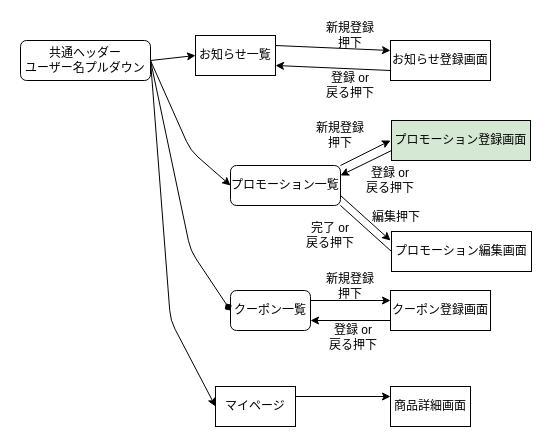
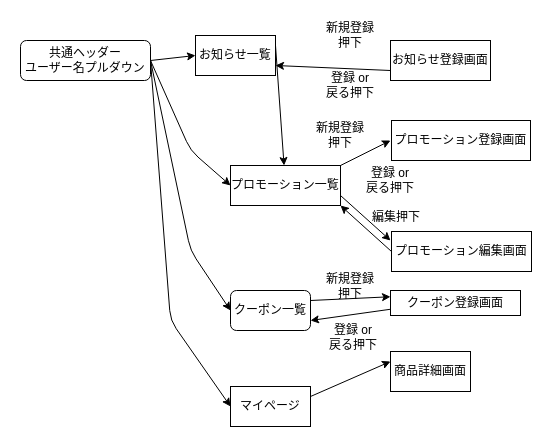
  <mxCell id="0" />
  <mxCell id="1" parent="0" />
  <mxCell id="2" value="共通ヘッダー&lt;br&gt;ユーザー名プルダウン" style="whiteSpace=wrap;html=1;align=center;rounded=1;" vertex="1" parent="1"><mxGeometry x="20" y="40" width="130" height="40" as="geometry" /></mxCell>
  <mxCell id="3" value="お知らせ一覧" style="whiteSpace=wrap;html=1;align=center;" vertex="1" parent="1"><mxGeometry x="195" y="35" width="80" height="40" as="geometry" /></mxCell>
  <mxCell id="4" value="お知らせ登録画面" style="whiteSpace=wrap;html=1;align=center;" vertex="1" parent="1"><mxGeometry x="390" y="40" width="100" height="40" as="geometry" /></mxCell>
- <mxCell id="5" value="プロモーション一覧" style="whiteSpace=wrap;html=1;align=center;rounded=1;" vertex="1" parent="1"><mxGeometry x="230" y="165" width="110" height="40" as="geometry" /></mxCell>
- <mxCell id="6" value="プロモーション登録画面" style="whiteSpace=wrap;html=1;align=center;fillColor=#d5e8d4;" vertex="1" parent="1"><mxGeometry x="391" y="120" width="139" height="40" as="geometry" /></mxCell>
+ <mxCell id="5" value="プロモーション一覧" style="whiteSpace=wrap;html=1;align=center;" vertex="1" parent="1"><mxGeometry x="230" y="165" width="110" height="40" as="geometry" /></mxCell>
+ <mxCell id="6" value="プロモーション登録画面" style="whiteSpace=wrap;html=1;align=center;" vertex="1" parent="1"><mxGeometry x="391" y="120" width="139" height="40" as="geometry" /></mxCell>
  <mxCell id="7" value="クーポン一覧" style="whiteSpace=wrap;html=1;align=center;rounded=1;" vertex="1" parent="1"><mxGeometry x="230" y="290" width="80" height="40" as="geometry" /></mxCell>
- <mxCell id="8" value="クーポン登録画面" style="whiteSpace=wrap;html=1;align=center;" vertex="1" parent="1"><mxGeometry x="390" y="290" width="100" height="40" as="geometry" /></mxCell>
- <mxCell id="9" value="マイページ" style="whiteSpace=wrap;html=1;align=center;" vertex="1" parent="1"><mxGeometry x="215" y="386" width="80" height="40" as="geometry" /></mxCell>
- <mxCell id="10" value="商品詳細画面" style="whiteSpace=wrap;html=1;align=center;" vertex="1" parent="1"><mxGeometry x="390" y="386" width="80" height="40" as="geometry" /></mxCell>
+ <mxCell id="8" value="クーポン登録画面" style="whiteSpace=wrap;html=1;align=center;" vertex="1" parent="1"><mxGeometry x="390" y="290" width="130" height="25" as="geometry" /></mxCell>
+ <mxCell id="9" value="マイページ" style="whiteSpace=wrap;html=1;align=center;" vertex="1" parent="1"><mxGeometry x="230" y="386" width="80" height="40" as="geometry" /></mxCell>
+ <mxCell id="10" value="商品詳細画面" style="whiteSpace=wrap;html=1;align=center;" vertex="1" parent="1"><mxGeometry x="390" y="351" width="80" height="40" as="geometry" /></mxCell>
  <mxCell id="11" value="" style="endArrow=classic;html=1;entryX=0;entryY=0.5;entryDx=0;entryDy=0;exitX=1;exitY=0.5;exitDx=0;exitDy=0;" edge="1" parent="1" source="2" target="3"><mxGeometry width="50" height="50" relative="1" as="geometry"><mxPoint x="20" y="230" as="sourcePoint" /><mxPoint x="70" y="180" as="targetPoint" /></mxGeometry></mxCell>
  <mxCell id="12" value="" style="endArrow=classic;html=1;entryX=0;entryY=0.5;entryDx=0;entryDy=0;exitX=1;exitY=0.5;exitDx=0;exitDy=0;" edge="1" parent="1" source="2" target="5"><mxGeometry width="50" height="50" relative="1" as="geometry"><mxPoint x="190" y="210" as="sourcePoint" /><mxPoint x="240" y="160" as="targetPoint" /><Array as="points"><mxPoint x="190" y="150" /></Array></mxGeometry></mxCell>
- <mxCell id="13" value="" style="endArrow=diamond;html=1;entryX=0;entryY=0.5;entryDx=0;entryDy=0;exitX=1;exitY=0.5;exitDx=0;exitDy=0;" edge="1" parent="1" source="2" target="7"><mxGeometry width="50" height="50" relative="1" as="geometry"><mxPoint x="190" y="210" as="sourcePoint" /><mxPoint x="240" y="160" as="targetPoint" /><Array as="points"><mxPoint x="190" y="250" /></Array></mxGeometry></mxCell>
+ <mxCell id="13" value="" style="endArrow=classic;html=1;entryX=0;entryY=0.5;entryDx=0;entryDy=0;exitX=1;exitY=0.5;exitDx=0;exitDy=0;" edge="1" parent="1" source="2" target="7"><mxGeometry width="50" height="50" relative="1" as="geometry"><mxPoint x="190" y="210" as="sourcePoint" /><mxPoint x="240" y="160" as="targetPoint" /><Array as="points"><mxPoint x="190" y="250" /></Array></mxGeometry></mxCell>
  <mxCell id="14" value="" style="endArrow=classic;html=1;entryX=0;entryY=0.5;entryDx=0;entryDy=0;exitX=1;exitY=0.5;exitDx=0;exitDy=0;" edge="1" parent="1" source="2" target="9"><mxGeometry width="50" height="50" relative="1" as="geometry"><mxPoint x="190" y="210" as="sourcePoint" /><mxPoint x="240" y="160" as="targetPoint" /><Array as="points"><mxPoint x="170" y="320" /></Array></mxGeometry></mxCell>
- <mxCell id="15" value="" style="endArrow=classic;html=1;exitX=1;exitY=0.25;exitDx=0;exitDy=0;entryX=0;entryY=0.25;entryDx=0;entryDy=0;" edge="1" parent="1" source="3" target="4"><mxGeometry width="50" height="50" relative="1" as="geometry"><mxPoint x="370" y="210" as="sourcePoint" /><mxPoint x="420" y="160" as="targetPoint" /></mxGeometry></mxCell>
+ <mxCell id="15" value="" style="endArrow=classic;html=1;exitX=1;exitY=0.25;exitDx=0;exitDy=0;" edge="1" parent="1" source="3" target="5"><mxGeometry width="50" height="50" relative="1" as="geometry"><mxPoint x="370" y="210" as="sourcePoint" /><mxPoint x="420" y="160" as="targetPoint" /></mxGeometry></mxCell>
  <mxCell id="16" value="" style="endArrow=classic;html=1;entryX=1;entryY=0.75;entryDx=0;entryDy=0;" edge="1" parent="1" target="3"><mxGeometry width="50" height="50" relative="1" as="geometry"><mxPoint x="390" y="70" as="sourcePoint" /><mxPoint x="400" y="60" as="targetPoint" /></mxGeometry></mxCell>
  <mxCell id="17" value="" style="endArrow=classic;html=1;exitX=1;exitY=0;exitDx=0;exitDy=0;" edge="1" parent="1" source="5"><mxGeometry width="50" height="50" relative="1" as="geometry"><mxPoint x="341" y="130" as="sourcePoint" /><mxPoint x="390" y="140" as="targetPoint" /></mxGeometry></mxCell>
  <mxCell id="18" value="" style="endArrow=classic;html=1;exitX=1;exitY=0.25;exitDx=0;exitDy=0;entryX=0;entryY=0.25;entryDx=0;entryDy=0;" edge="1" parent="1" source="7" target="8"><mxGeometry width="50" height="50" relative="1" as="geometry"><mxPoint x="330" y="300" as="sourcePoint" /><mxPoint x="380" y="300" as="targetPoint" /></mxGeometry></mxCell>
  <mxCell id="19" value="" style="endArrow=classic;html=1;exitX=1;exitY=0.25;exitDx=0;exitDy=0;entryX=0;entryY=0.25;entryDx=0;entryDy=0;" edge="1" parent="1" source="9" target="10"><mxGeometry width="50" height="50" relative="1" as="geometry"><mxPoint x="310" y="396" as="sourcePoint" /><mxPoint x="360" y="396" as="targetPoint" /></mxGeometry></mxCell>
  <mxCell id="20" value="" style="endArrow=classic;html=1;entryX=1;entryY=0.75;entryDx=0;entryDy=0;exitX=0;exitY=0.75;exitDx=0;exitDy=0;" edge="1" parent="1" source="8" target="7"><mxGeometry width="50" height="50" relative="1" as="geometry"><mxPoint x="390" y="309.5" as="sourcePoint" /><mxPoint x="310" y="309.5" as="targetPoint" /></mxGeometry></mxCell>
- <mxCell id="21" value="" style="endArrow=classic;html=1;entryX=1;entryY=0.25;entryDx=0;entryDy=0;exitX=0;exitY=0.75;exitDx=0;exitDy=0;" edge="1" parent="1" source="6" target="5"><mxGeometry width="50" height="50" relative="1" as="geometry"><mxPoint x="381" y="170" as="sourcePoint" /><mxPoint x="341" y="150" as="targetPoint" /><Array as="points" /></mxGeometry></mxCell>
  <mxCell id="22" value="新規登録押下" style="text;html=1;align=center;verticalAlign=middle;whiteSpace=wrap;rounded=0;" vertex="1" parent="1"><mxGeometry x="320" y="20" width="60" height="30" as="geometry" /></mxCell>
  <mxCell id="23" value="登録 or&lt;div&gt;戻る押下&lt;/div&gt;" style="text;html=1;align=center;verticalAlign=middle;whiteSpace=wrap;rounded=0;" vertex="1" parent="1"><mxGeometry x="320" y="70" width="60" height="30" as="geometry" /></mxCell>
  <mxCell id="24" value="登録 or&lt;div&gt;戻る押下&lt;/div&gt;" style="text;html=1;align=center;verticalAlign=middle;whiteSpace=wrap;rounded=0;" vertex="1" parent="1"><mxGeometry x="360" y="165" width="60" height="30" as="geometry" /></mxCell>
  <mxCell id="25" value="新規登録押下" style="text;html=1;align=center;verticalAlign=middle;whiteSpace=wrap;rounded=0;" vertex="1" parent="1"><mxGeometry x="310" y="120" width="60" height="30" as="geometry" /></mxCell>
  <mxCell id="26" value="新規登録押下" style="text;html=1;align=center;verticalAlign=middle;whiteSpace=wrap;rounded=0;" vertex="1" parent="1"><mxGeometry x="320" y="271" width="60" height="30" as="geometry" /></mxCell>
  <mxCell id="27" value="登録 or&lt;div&gt;戻る押下&lt;/div&gt;" style="text;html=1;align=center;verticalAlign=middle;whiteSpace=wrap;rounded=0;" vertex="1" parent="1"><mxGeometry x="323" y="322" width="60" height="30" as="geometry" /></mxCell>
  <mxCell id="28" value="プロモーション編集画面" style="whiteSpace=wrap;html=1;align=center;" vertex="1" parent="1"><mxGeometry x="391" y="231" width="140" height="40" as="geometry" /></mxCell>
  <mxCell id="29" value="" style="endArrow=classic;html=1;exitX=1;exitY=0.75;exitDx=0;exitDy=0;" edge="1" parent="1" source="5"><mxGeometry width="50" height="50" relative="1" as="geometry"><mxPoint x="350" y="229" as="sourcePoint" /><mxPoint x="390" y="240" as="targetPoint" /></mxGeometry></mxCell>
- <mxCell id="30" value="" style="endArrow=none;html=1;entryX=1;entryY=1;entryDx=0;entryDy=0;exitX=0;exitY=0.5;exitDx=0;exitDy=0;" edge="1" parent="1" source="28" target="5"><mxGeometry width="50" height="50" relative="1" as="geometry"><mxPoint x="401" y="222" as="sourcePoint" /><mxPoint x="350" y="247" as="targetPoint" /><Array as="points" /></mxGeometry></mxCell>
- <mxCell id="31" value="完了 or&lt;div&gt;戻る押下&lt;/div&gt;" style="text;html=1;align=center;verticalAlign=middle;whiteSpace=wrap;rounded=0;" vertex="1" parent="1"><mxGeometry x="300" y="220" width="60" height="30" as="geometry" /></mxCell>
+ <mxCell id="30" value="" style="endArrow=classic;html=1;entryX=1;entryY=1;entryDx=0;entryDy=0;exitX=0;exitY=0.5;exitDx=0;exitDy=0;" edge="1" parent="1" source="28" target="5"><mxGeometry width="50" height="50" relative="1" as="geometry"><mxPoint x="401" y="222" as="sourcePoint" /><mxPoint x="350" y="247" as="targetPoint" /><Array as="points" /></mxGeometry></mxCell>
  <mxCell id="32" value="編集押下" style="text;html=1;align=center;verticalAlign=middle;whiteSpace=wrap;rounded=0;" vertex="1" parent="1"><mxGeometry x="366" y="202" width="60" height="30" as="geometry" /></mxCell>
